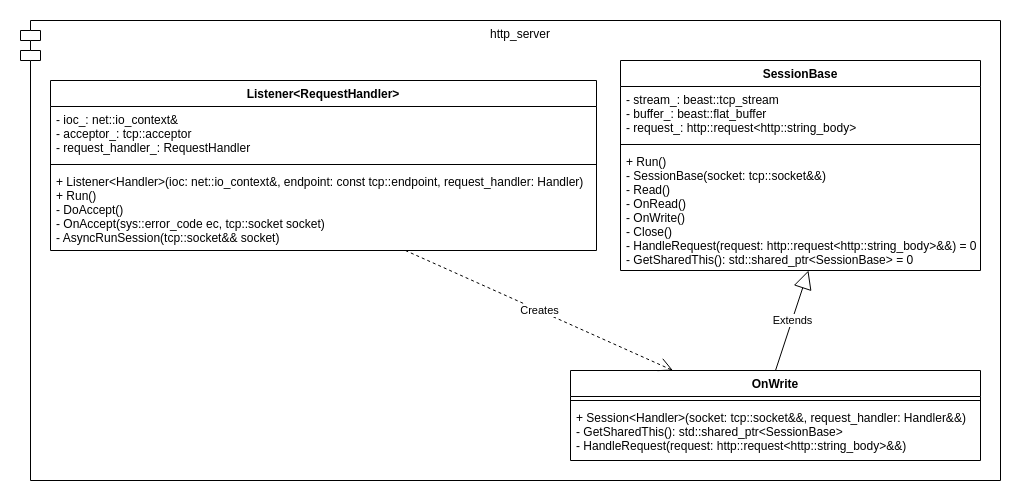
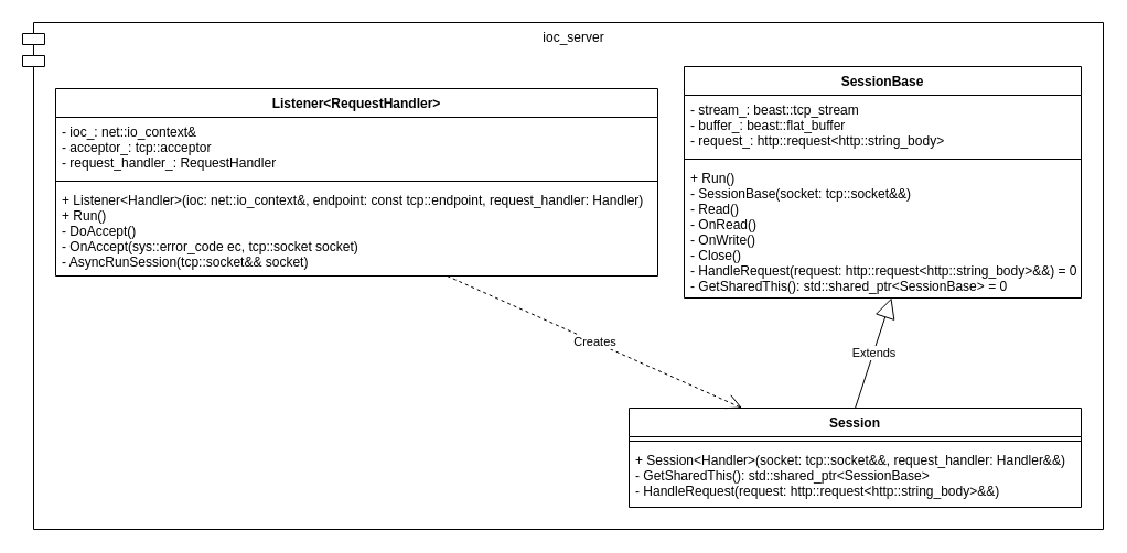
  <mxCell id="0" />
  <mxCell id="1" parent="0" />
- <mxCell id="2" value="http_server" style="shape=module;align=left;spacingLeft=20;align=center;verticalAlign=top;" vertex="1" parent="1"><mxGeometry x="20" y="20" width="980" height="460" as="geometry" /></mxCell>
+ <mxCell id="2" value="ioc_server" style="shape=module;align=left;spacingLeft=20;align=center;verticalAlign=top;" vertex="1" parent="1"><mxGeometry x="20" y="20" width="980" height="460" as="geometry" /></mxCell>
  <mxCell id="3" value="Listener&lt;RequestHandler&gt;" style="swimlane;fontStyle=1;align=center;verticalAlign=top;childLayout=stackLayout;horizontal=1;startSize=26;horizontalStack=0;resizeParent=1;resizeParentMax=0;resizeLast=0;collapsible=1;marginBottom=0;" vertex="1" parent="1"><mxGeometry x="50" y="80" width="546" height="170" as="geometry" /></mxCell>
  <mxCell id="4" value="- ioc_: net::io_context&amp;&#10;- acceptor_: tcp::acceptor&#10;- request_handler_: RequestHandler" style="text;strokeColor=none;fillColor=none;align=left;verticalAlign=top;spacingLeft=4;spacingRight=4;overflow=hidden;rotatable=0;points=[[0,0.5],[1,0.5]];portConstraint=eastwest;" vertex="1" parent="3"><mxGeometry y="26" width="546" height="54" as="geometry" /></mxCell>
  <mxCell id="5" value="" style="line;strokeWidth=1;fillColor=none;align=left;verticalAlign=middle;spacingTop=-1;spacingLeft=3;spacingRight=3;rotatable=0;labelPosition=right;points=[];portConstraint=eastwest;strokeColor=inherit;" vertex="1" parent="3"><mxGeometry y="80" width="546" height="8" as="geometry" /></mxCell>
  <mxCell id="6" value="+ Listener&lt;Handler&gt;(ioc: net::io_context&amp;, endpoint: const tcp::endpoint, request_handler: Handler)&#10;+ Run()&#10;- DoAccept()&#10;- OnAccept(sys::error_code ec, tcp::socket socket)&#10;- AsyncRunSession(tcp::socket&amp;&amp; socket)" style="text;strokeColor=none;fillColor=none;align=left;verticalAlign=top;spacingLeft=4;spacingRight=4;overflow=hidden;rotatable=0;points=[[0,0.5],[1,0.5]];portConstraint=eastwest;" vertex="1" parent="3"><mxGeometry y="88" width="546" height="82" as="geometry" /></mxCell>
  <mxCell id="7" value="SessionBase" style="swimlane;fontStyle=1;align=center;verticalAlign=top;childLayout=stackLayout;horizontal=1;startSize=26;horizontalStack=0;resizeParent=1;resizeParentMax=0;resizeLast=0;collapsible=1;marginBottom=0;" vertex="1" parent="1"><mxGeometry x="620" y="60" width="360" height="210" as="geometry" /></mxCell>
  <mxCell id="8" value="- stream_: beast::tcp_stream&#10;- buffer_: beast::flat_buffer&#10;- request_: http::request&lt;http::string_body&gt;" style="text;strokeColor=none;fillColor=none;align=left;verticalAlign=top;spacingLeft=4;spacingRight=4;overflow=hidden;rotatable=0;points=[[0,0.5],[1,0.5]];portConstraint=eastwest;" vertex="1" parent="7"><mxGeometry y="26" width="360" height="54" as="geometry" /></mxCell>
  <mxCell id="9" value="" style="line;strokeWidth=1;fillColor=none;align=left;verticalAlign=middle;spacingTop=-1;spacingLeft=3;spacingRight=3;rotatable=0;labelPosition=right;points=[];portConstraint=eastwest;strokeColor=inherit;" vertex="1" parent="7"><mxGeometry y="80" width="360" height="8" as="geometry" /></mxCell>
  <mxCell id="10" value="+ Run()&#10;- SessionBase(socket: tcp::socket&amp;&amp;)&#10;- Read()&#10;- OnRead()&#10;- OnWrite()&#10;- Close()&#10;- HandleRequest(request: http::request&lt;http::string_body&gt;&amp;&amp;) = 0&#10;- GetSharedThis(): std::shared_ptr&lt;SessionBase&gt; = 0" style="text;strokeColor=none;fillColor=none;align=left;verticalAlign=top;spacingLeft=4;spacingRight=4;overflow=hidden;rotatable=0;points=[[0,0.5],[1,0.5]];portConstraint=eastwest;" vertex="1" parent="7"><mxGeometry y="88" width="360" height="122" as="geometry" /></mxCell>
- <mxCell id="11" value="OnWrite" style="swimlane;fontStyle=1;align=center;verticalAlign=top;childLayout=stackLayout;horizontal=1;startSize=26;horizontalStack=0;resizeParent=1;resizeParentMax=0;resizeLast=0;collapsible=1;marginBottom=0;" vertex="1" parent="1"><mxGeometry x="570" y="370" width="410" height="90" as="geometry" /></mxCell>
+ <mxCell id="11" value="Session" style="swimlane;fontStyle=1;align=center;verticalAlign=top;childLayout=stackLayout;horizontal=1;startSize=26;horizontalStack=0;resizeParent=1;resizeParentMax=0;resizeLast=0;collapsible=1;marginBottom=0;" vertex="1" parent="1"><mxGeometry x="570" y="370" width="410" height="90" as="geometry" /></mxCell>
  <mxCell id="12" value="" style="line;strokeWidth=1;fillColor=none;align=left;verticalAlign=middle;spacingTop=-1;spacingLeft=3;spacingRight=3;rotatable=0;labelPosition=right;points=[];portConstraint=eastwest;strokeColor=inherit;" vertex="1" parent="11"><mxGeometry y="26" width="410" height="8" as="geometry" /></mxCell>
  <mxCell id="13" value="+ Session&lt;Handler&gt;(socket: tcp::socket&amp;&amp;, request_handler: Handler&amp;&amp;)&#10;- GetSharedThis(): std::shared_ptr&lt;SessionBase&gt;&#10;- HandleRequest(request: http::request&lt;http::string_body&gt;&amp;&amp;)" style="text;strokeColor=none;fillColor=none;align=left;verticalAlign=top;spacingLeft=4;spacingRight=4;overflow=hidden;rotatable=0;points=[[0,0.5],[1,0.5]];portConstraint=eastwest;" vertex="1" parent="11"><mxGeometry y="34" width="410" height="56" as="geometry" /></mxCell>
  <mxCell id="14" value="Extends" style="endArrow=block;endSize=16;endFill=0;html=1;rounded=0;entryX=0.522;entryY=1;entryDx=0;entryDy=0;entryPerimeter=0;exitX=0.5;exitY=0;exitDx=0;exitDy=0;" edge="1" parent="1" source="11" target="10"><mxGeometry width="160" relative="1" as="geometry"><mxPoint x="660" y="360" as="sourcePoint" /><mxPoint x="820" y="360" as="targetPoint" /></mxGeometry></mxCell>
  <mxCell id="15" value="Creates" style="endArrow=open;endSize=12;dashed=1;html=1;rounded=0;exitX=0.65;exitY=1;exitDx=0;exitDy=0;entryX=0.25;entryY=0;entryDx=0;entryDy=0;exitPerimeter=0;" edge="1" parent="1" source="6" target="11"><mxGeometry width="160" relative="1" as="geometry"><mxPoint x="660" y="360" as="sourcePoint" /><mxPoint x="820" y="360" as="targetPoint" /></mxGeometry></mxCell>
